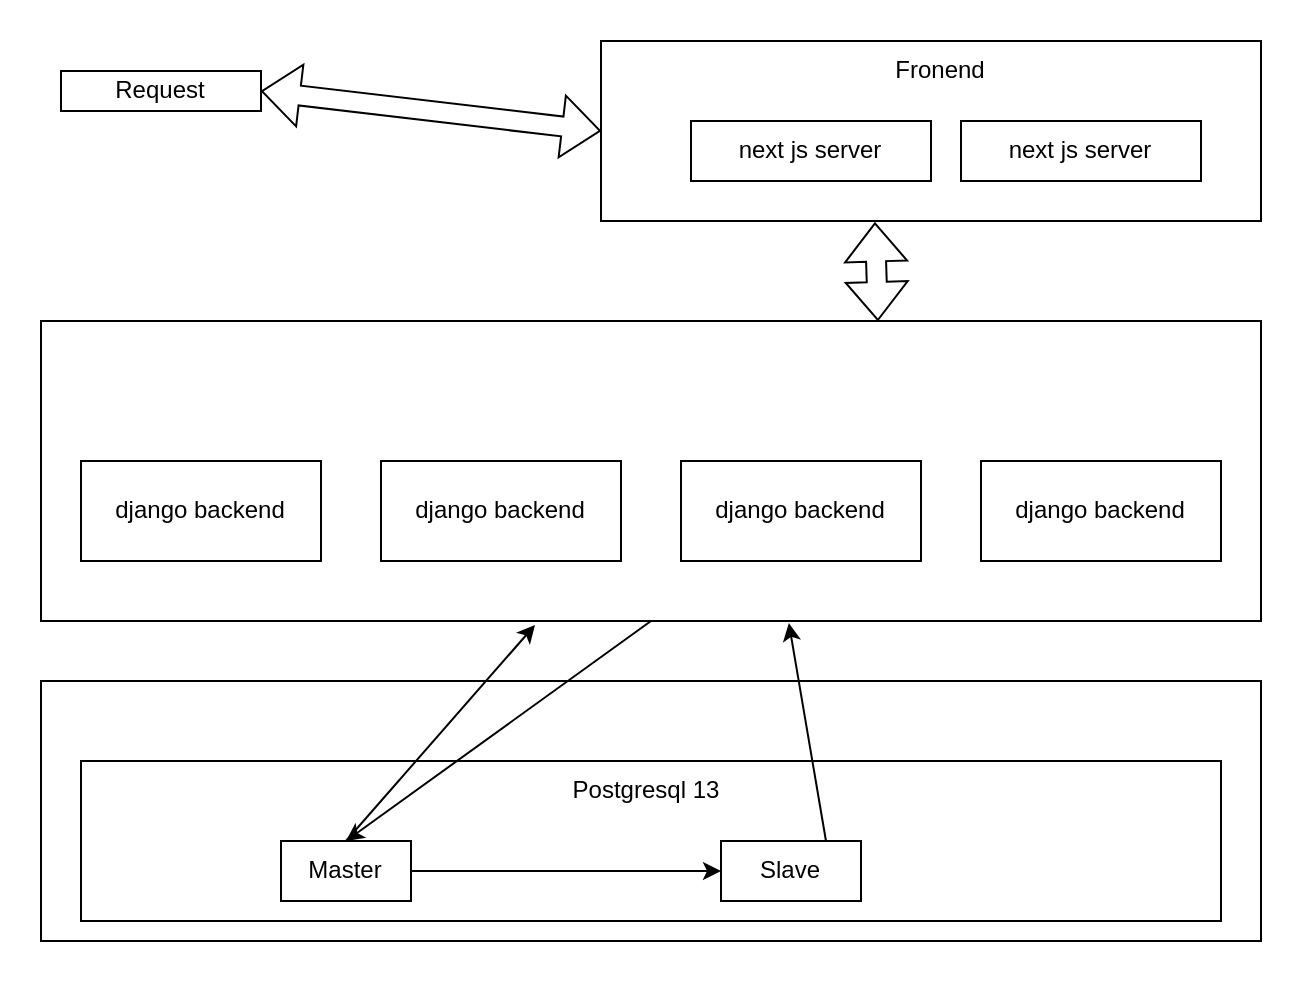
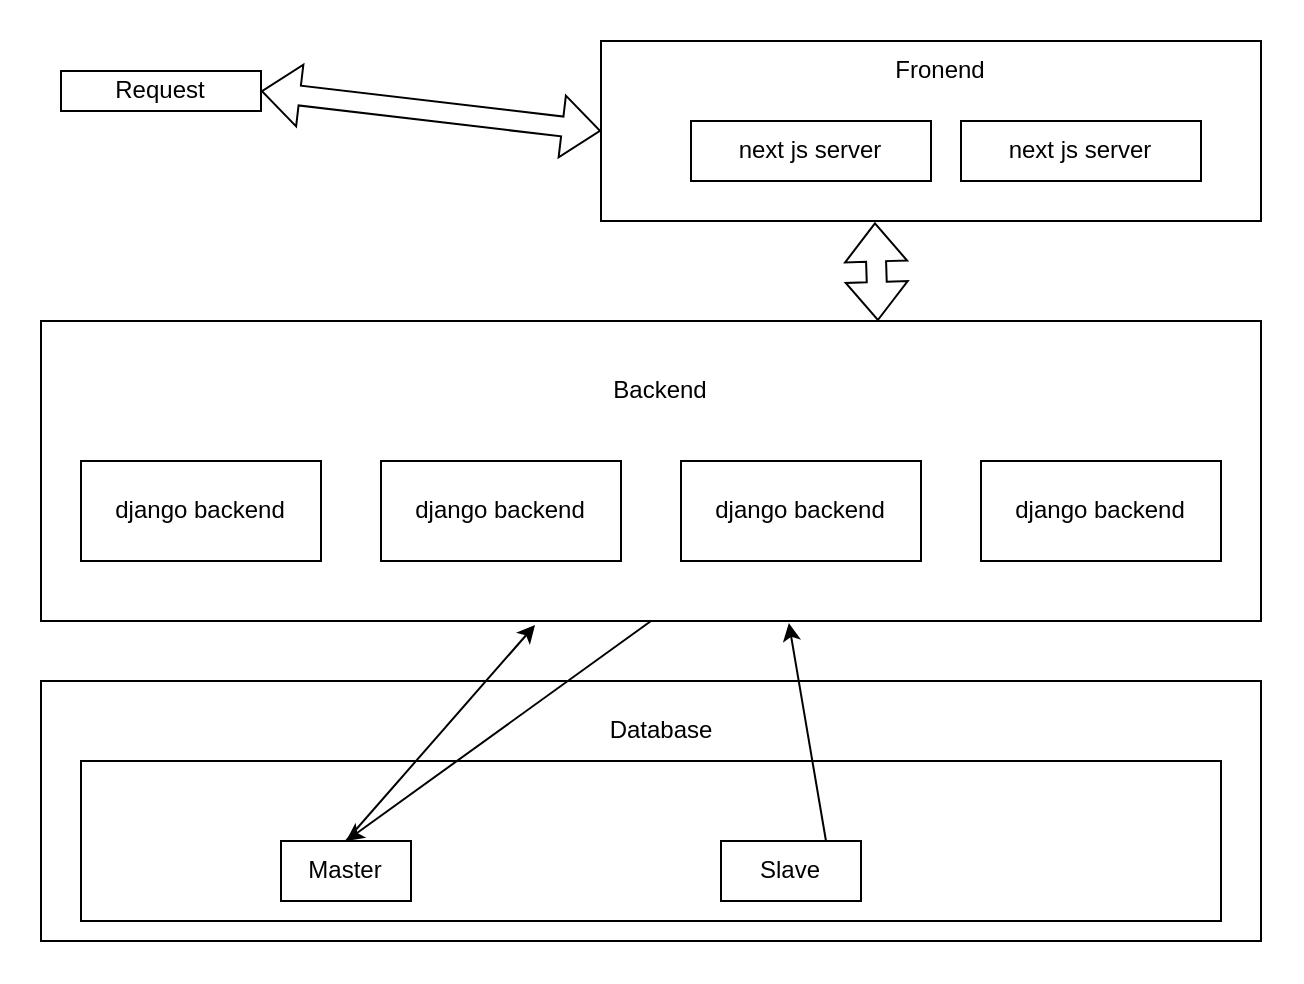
  <mxCell id="0" />
  <mxCell id="1" parent="0" />
  <mxCell id="2" value="frontend layer" style="text;html=1;strokeColor=none;fillColor=none;align=center;verticalAlign=middle;whiteSpace=wrap;rounded=0;" vertex="1" parent="1"><mxGeometry x="365" y="20" width="200" height="30" as="geometry" /></mxCell>
  <mxCell id="3" value="next js server" style="rounded=0;whiteSpace=wrap;html=1;" vertex="1" parent="1"><mxGeometry x="340" y="60" width="120" height="30" as="geometry" /></mxCell>
  <mxCell id="4" value="next js server" style="rounded=0;whiteSpace=wrap;html=1;" vertex="1" parent="1"><mxGeometry x="475" y="60" width="120" height="30" as="geometry" /></mxCell>
  <mxCell id="5" value="" style="rounded=0;whiteSpace=wrap;html=1;" vertex="1" parent="1"><mxGeometry x="20" y="160" width="610" height="150" as="geometry" /></mxCell>
+ <mxCell id="6" value="Backend" style="text;html=1;strokeColor=none;fillColor=none;align=center;verticalAlign=middle;whiteSpace=wrap;rounded=0;" vertex="1" parent="1"><mxGeometry x="230" y="180" width="200" height="30" as="geometry" /></mxCell>
  <mxCell id="7" value="django backend" style="rounded=0;whiteSpace=wrap;html=1;" vertex="1" parent="1"><mxGeometry x="40" y="230" width="120" height="50" as="geometry" /></mxCell>
  <mxCell id="8" value="django backend" style="rounded=0;whiteSpace=wrap;html=1;" vertex="1" parent="1"><mxGeometry x="190" y="230" width="120" height="50" as="geometry" /></mxCell>
  <mxCell id="9" value="django backend" style="rounded=0;whiteSpace=wrap;html=1;" vertex="1" parent="1"><mxGeometry x="340" y="230" width="120" height="50" as="geometry" /></mxCell>
  <mxCell id="10" value="django backend" style="rounded=0;whiteSpace=wrap;html=1;" vertex="1" parent="1"><mxGeometry x="490" y="230" width="120" height="50" as="geometry" /></mxCell>
  <mxCell id="11" value="Request" style="rounded=0;whiteSpace=wrap;html=1;" vertex="1" parent="1"><mxGeometry x="30" y="35" width="100" height="20" as="geometry" /></mxCell>
  <mxCell id="12" value="" style="rounded=0;whiteSpace=wrap;html=1;" vertex="1" parent="1"><mxGeometry x="20" y="340" width="610" height="130" as="geometry" /></mxCell>
+ <mxCell id="13" value="Database" style="text;html=1;strokeColor=none;fillColor=none;align=center;verticalAlign=middle;whiteSpace=wrap;rounded=0;" vertex="1" parent="1"><mxGeometry x="282.5" y="350" width="95" height="30" as="geometry" /></mxCell>
  <mxCell id="14" value="" style="rounded=0;whiteSpace=wrap;html=1;" vertex="1" parent="1"><mxGeometry x="40" y="380" width="570" height="80" as="geometry" /></mxCell>
- <mxCell id="15" value="Postgresql 13" style="text;html=1;strokeColor=none;fillColor=none;align=center;verticalAlign=middle;whiteSpace=wrap;rounded=0;" vertex="1" parent="1"><mxGeometry x="267.5" y="380" width="110" height="30" as="geometry" /></mxCell>
- <mxCell id="16" style="edgeStyle=orthogonalEdgeStyle;rounded=0;orthogonalLoop=1;jettySize=auto;html=1;" edge="1" parent="1" source="17" target="18"><mxGeometry relative="1" as="geometry" /></mxCell>
  <mxCell id="17" value="Master" style="rounded=0;whiteSpace=wrap;html=1;" vertex="1" parent="1"><mxGeometry x="140" y="420" width="65" height="30" as="geometry" /></mxCell>
  <mxCell id="18" value="Slave" style="rounded=0;whiteSpace=wrap;html=1;" vertex="1" parent="1"><mxGeometry x="360" y="420" width="70" height="30" as="geometry" /></mxCell>
  <mxCell id="19" value="" style="endArrow=classic;html=1;rounded=0;entryX=0.5;entryY=0;entryDx=0;entryDy=0;exitX=0.5;exitY=1;exitDx=0;exitDy=0;" edge="1" parent="1" source="5" target="17"><mxGeometry width="50" height="50" relative="1" as="geometry"><mxPoint x="130" y="150" as="sourcePoint" /><mxPoint x="180" y="100" as="targetPoint" /></mxGeometry></mxCell>
  <mxCell id="20" value="" style="endArrow=classic;html=1;rounded=0;exitX=0.5;exitY=0;exitDx=0;exitDy=0;entryX=0.405;entryY=1.013;entryDx=0;entryDy=0;entryPerimeter=0;" edge="1" parent="1" source="17" target="5"><mxGeometry width="50" height="50" relative="1" as="geometry"><mxPoint x="130" y="150" as="sourcePoint" /><mxPoint x="180" y="100" as="targetPoint" /></mxGeometry></mxCell>
  <mxCell id="21" value="" style="endArrow=classic;html=1;rounded=0;entryX=0.613;entryY=1.007;entryDx=0;entryDy=0;entryPerimeter=0;exitX=0.75;exitY=0;exitDx=0;exitDy=0;" edge="1" parent="1" source="18" target="5"><mxGeometry relative="1" as="geometry"><mxPoint x="100" y="130" as="sourcePoint" /><mxPoint x="200" y="130" as="targetPoint" /></mxGeometry></mxCell>
  <mxCell id="22" value="" style="shape=flexArrow;endArrow=classic;startArrow=classic;html=1;rounded=0;entryX=0.415;entryY=1.008;entryDx=0;entryDy=0;exitX=0.686;exitY=0;exitDx=0;exitDy=0;exitPerimeter=0;entryPerimeter=0;" edge="1" parent="1" source="5" target="23"><mxGeometry width="100" height="100" relative="1" as="geometry"><mxPoint x="100" y="180" as="sourcePoint" /><mxPoint x="200" y="80" as="targetPoint" /></mxGeometry></mxCell>
  <mxCell id="23" value="" style="rounded=0;whiteSpace=wrap;html=1;" vertex="1" parent="1"><mxGeometry x="300" y="20" width="330" height="90" as="geometry" /></mxCell>
  <mxCell id="24" value="Fronend" style="text;html=1;strokeColor=none;fillColor=none;align=center;verticalAlign=middle;whiteSpace=wrap;rounded=0;" vertex="1" parent="1"><mxGeometry x="370" y="20" width="200" height="30" as="geometry" /></mxCell>
  <mxCell id="25" value="next js server" style="rounded=0;whiteSpace=wrap;html=1;" vertex="1" parent="1"><mxGeometry x="345" y="60" width="120" height="30" as="geometry" /></mxCell>
  <mxCell id="26" value="next js server" style="rounded=0;whiteSpace=wrap;html=1;" vertex="1" parent="1"><mxGeometry x="480" y="60" width="120" height="30" as="geometry" /></mxCell>
  <mxCell id="27" value="" style="shape=flexArrow;endArrow=classic;startArrow=classic;html=1;rounded=0;entryX=1;entryY=0.5;entryDx=0;entryDy=0;exitX=0;exitY=0.5;exitDx=0;exitDy=0;" edge="1" parent="1" source="23" target="11"><mxGeometry width="100" height="100" relative="1" as="geometry"><mxPoint x="190" y="70" as="sourcePoint" /><mxPoint x="290" y="-30" as="targetPoint" /></mxGeometry></mxCell>
